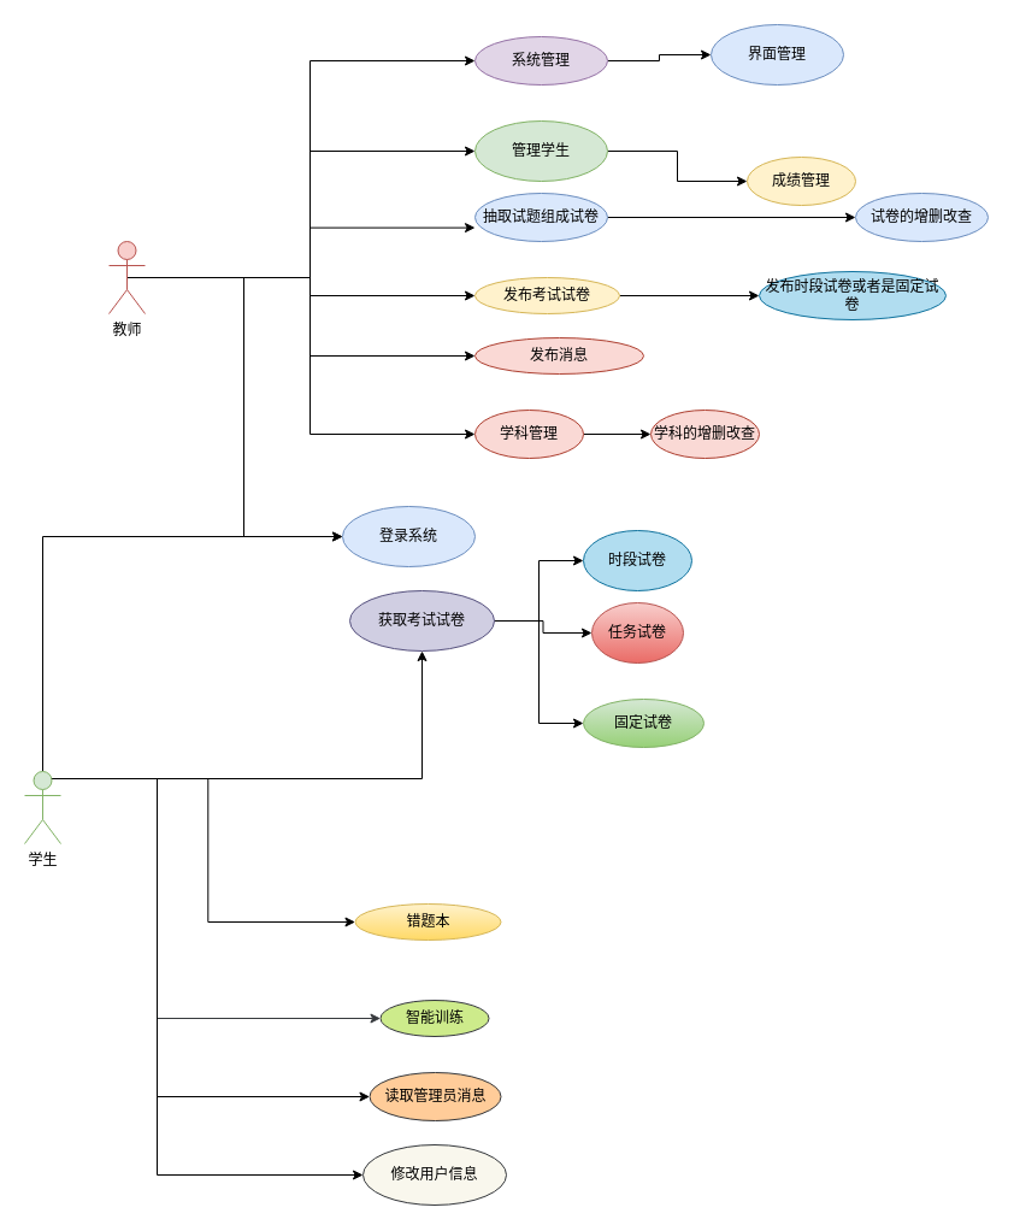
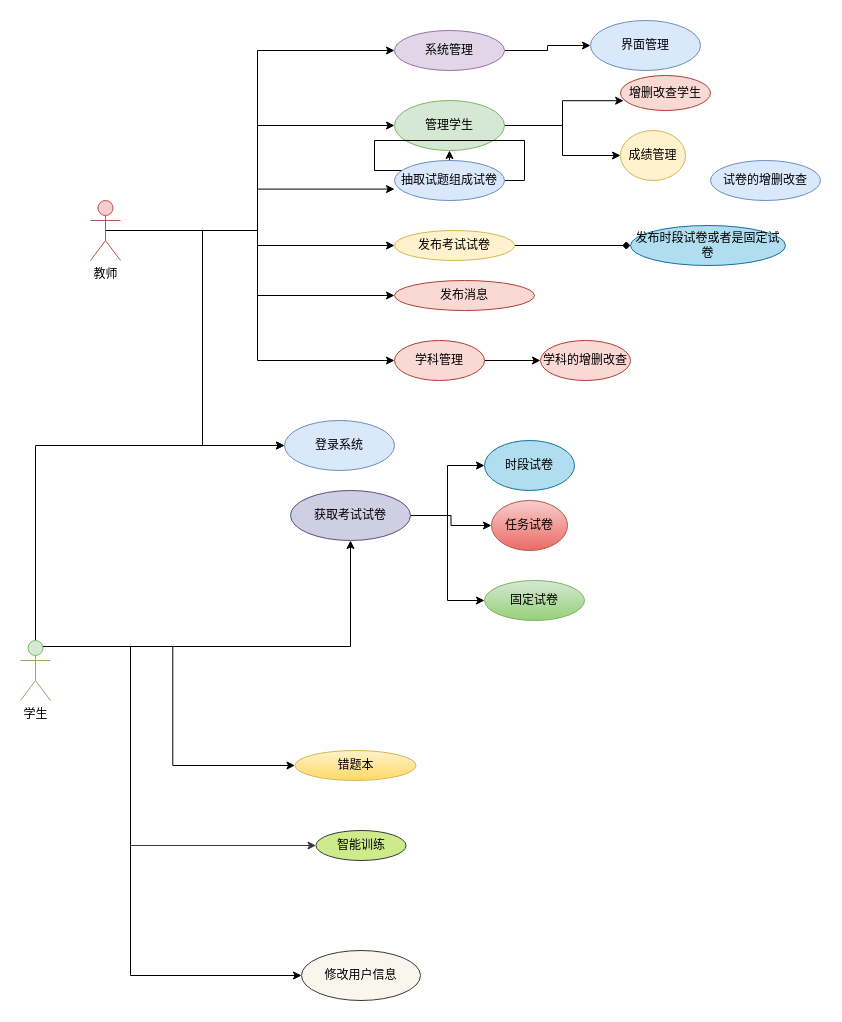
  <mxCell id="0" />
  <mxCell id="1" parent="0" />
  <mxCell id="2" style="edgeStyle=orthogonalEdgeStyle;rounded=0;orthogonalLoop=1;jettySize=auto;html=1;exitX=0.5;exitY=0.5;exitDx=0;exitDy=0;exitPerimeter=0;entryX=0;entryY=0.5;entryDx=0;entryDy=0;" edge="1" parent="1" source="9" target="17"><mxGeometry relative="1" as="geometry" /></mxCell>
  <mxCell id="3" style="edgeStyle=orthogonalEdgeStyle;rounded=0;orthogonalLoop=1;jettySize=auto;html=1;exitX=0.5;exitY=0.5;exitDx=0;exitDy=0;exitPerimeter=0;entryX=0;entryY=0.5;entryDx=0;entryDy=0;" edge="1" parent="1" source="9" target="20"><mxGeometry relative="1" as="geometry" /></mxCell>
  <mxCell id="4" style="edgeStyle=orthogonalEdgeStyle;rounded=0;orthogonalLoop=1;jettySize=auto;html=1;exitX=0.5;exitY=0.5;exitDx=0;exitDy=0;exitPerimeter=0;entryX=0;entryY=0.715;entryDx=0;entryDy=0;entryPerimeter=0;" edge="1" parent="1" source="9" target="22"><mxGeometry relative="1" as="geometry" /></mxCell>
  <mxCell id="5" style="edgeStyle=orthogonalEdgeStyle;rounded=0;orthogonalLoop=1;jettySize=auto;html=1;exitX=0.5;exitY=0.5;exitDx=0;exitDy=0;exitPerimeter=0;" edge="1" parent="1" source="9" target="24"><mxGeometry relative="1" as="geometry" /></mxCell>
  <mxCell id="6" style="edgeStyle=orthogonalEdgeStyle;rounded=0;orthogonalLoop=1;jettySize=auto;html=1;exitX=0.5;exitY=0.5;exitDx=0;exitDy=0;exitPerimeter=0;entryX=0;entryY=0.5;entryDx=0;entryDy=0;" edge="1" parent="1" source="9" target="26"><mxGeometry relative="1" as="geometry" /></mxCell>
  <mxCell id="7" style="edgeStyle=orthogonalEdgeStyle;rounded=0;orthogonalLoop=1;jettySize=auto;html=1;exitX=0.5;exitY=0.5;exitDx=0;exitDy=0;exitPerimeter=0;entryX=0;entryY=0.5;entryDx=0;entryDy=0;" edge="1" parent="1" source="9" target="31"><mxGeometry relative="1" as="geometry" /></mxCell>
  <mxCell id="8" style="edgeStyle=orthogonalEdgeStyle;rounded=0;orthogonalLoop=1;jettySize=auto;html=1;exitX=0.5;exitY=0.5;exitDx=0;exitDy=0;exitPerimeter=0;entryX=0;entryY=0.5;entryDx=0;entryDy=0;" edge="1" parent="1" source="9" target="34"><mxGeometry relative="1" as="geometry" /></mxCell>
  <mxCell id="9" value="教师" style="shape=umlActor;verticalLabelPosition=bottom;verticalAlign=top;html=1;outlineConnect=0;fillColor=#f8cecc;strokeColor=#b85450;" vertex="1" parent="1"><mxGeometry x="90" y="200" width="30" height="60" as="geometry" /></mxCell>
  <mxCell id="10" style="edgeStyle=orthogonalEdgeStyle;rounded=0;orthogonalLoop=1;jettySize=auto;html=1;exitX=0.5;exitY=0;exitDx=0;exitDy=0;exitPerimeter=0;entryX=0;entryY=0.5;entryDx=0;entryDy=0;" edge="1" parent="1" source="16" target="17"><mxGeometry relative="1" as="geometry" /></mxCell>
  <mxCell id="11" style="edgeStyle=orthogonalEdgeStyle;rounded=0;orthogonalLoop=1;jettySize=auto;html=1;exitX=0.75;exitY=0.1;exitDx=0;exitDy=0;exitPerimeter=0;" edge="1" parent="1" source="16" target="39"><mxGeometry relative="1" as="geometry" /></mxCell>
  <mxCell id="12" style="edgeStyle=orthogonalEdgeStyle;rounded=0;orthogonalLoop=1;jettySize=auto;html=1;exitX=0.25;exitY=0.1;exitDx=0;exitDy=0;exitPerimeter=0;entryX=0;entryY=0.5;entryDx=0;entryDy=0;" edge="1" parent="1" source="16" target="43"><mxGeometry relative="1" as="geometry" /></mxCell>
  <mxCell id="13" style="edgeStyle=orthogonalEdgeStyle;rounded=0;orthogonalLoop=1;jettySize=auto;html=1;exitX=0.75;exitY=0.1;exitDx=0;exitDy=0;exitPerimeter=0;fillColor=#cdeb8b;strokeColor=#36393d;" edge="1" parent="1" source="16" target="44"><mxGeometry relative="1" as="geometry"><Array as="points"><mxPoint x="130" y="646" /><mxPoint x="130" y="845" /></Array></mxGeometry></mxCell>
- <mxCell id="14" style="edgeStyle=orthogonalEdgeStyle;rounded=0;orthogonalLoop=1;jettySize=auto;html=1;exitX=0.75;exitY=0.1;exitDx=0;exitDy=0;exitPerimeter=0;entryX=0;entryY=0.5;entryDx=0;entryDy=0;" edge="1" parent="1" source="16" target="45"><mxGeometry relative="1" as="geometry"><Array as="points"><mxPoint x="130" y="646" /><mxPoint x="130" y="910" /></Array></mxGeometry></mxCell>
  <mxCell id="15" style="edgeStyle=orthogonalEdgeStyle;rounded=0;orthogonalLoop=1;jettySize=auto;html=1;exitX=0.25;exitY=0.1;exitDx=0;exitDy=0;exitPerimeter=0;entryX=0;entryY=0.5;entryDx=0;entryDy=0;" edge="1" parent="1" source="16" target="46"><mxGeometry relative="1" as="geometry"><Array as="points"><mxPoint x="130" y="646" /><mxPoint x="130" y="975" /></Array></mxGeometry></mxCell>
  <mxCell id="16" value="学生" style="shape=umlActor;verticalLabelPosition=bottom;verticalAlign=top;html=1;outlineConnect=0;fillColor=#d5e8d4;strokeColor=#82b366;" vertex="1" parent="1"><mxGeometry x="20" y="640" width="30" height="60" as="geometry" /></mxCell>
  <mxCell id="17" value="登录系统" style="ellipse;whiteSpace=wrap;html=1;fillColor=#dae8fc;strokeColor=#6c8ebf;" vertex="1" parent="1"><mxGeometry x="284" y="420" width="110" height="50" as="geometry" /></mxCell>
  <mxCell id="18" style="edgeStyle=orthogonalEdgeStyle;rounded=0;orthogonalLoop=1;jettySize=auto;html=1;exitX=1;exitY=0.5;exitDx=0;exitDy=0;" edge="1" parent="1" source="20" target="28"><mxGeometry relative="1" as="geometry" /></mxCell>
+ <mxCell id="19" style="edgeStyle=orthogonalEdgeStyle;rounded=0;orthogonalLoop=1;jettySize=auto;html=1;exitX=1;exitY=0.5;exitDx=0;exitDy=0;entryX=0.035;entryY=0.72;entryDx=0;entryDy=0;entryPerimeter=0;" edge="1" parent="1" source="20" target="29"><mxGeometry relative="1" as="geometry" /></mxCell>
  <mxCell id="20" value="管理学生" style="ellipse;whiteSpace=wrap;html=1;fillColor=#d5e8d4;strokeColor=#82b366;" vertex="1" parent="1"><mxGeometry x="394" y="100" width="110" height="50" as="geometry" /></mxCell>
- <mxCell id="21" style="edgeStyle=orthogonalEdgeStyle;rounded=0;orthogonalLoop=1;jettySize=auto;html=1;exitX=1;exitY=0.5;exitDx=0;exitDy=0;entryX=0;entryY=0.5;entryDx=0;entryDy=0;" edge="1" parent="1" source="22" target="32"><mxGeometry relative="1" as="geometry" /></mxCell>
+ <mxCell id="21" style="edgeStyle=orthogonalEdgeStyle;rounded=0;orthogonalLoop=1;jettySize=auto;html=1;exitX=1;exitY=0.5;exitDx=0;exitDy=0;" edge="1" parent="1" source="22" target="20"><mxGeometry relative="1" as="geometry" /></mxCell>
  <mxCell id="22" value="抽取试题组成试卷" style="ellipse;whiteSpace=wrap;html=1;fillColor=#dae8fc;strokeColor=#6c8ebf;" vertex="1" parent="1"><mxGeometry x="394" y="160" width="110" height="40" as="geometry" /></mxCell>
- <mxCell id="23" style="edgeStyle=orthogonalEdgeStyle;rounded=0;orthogonalLoop=1;jettySize=auto;html=1;exitX=1;exitY=0.5;exitDx=0;exitDy=0;" edge="1" parent="1" source="24" target="30"><mxGeometry relative="1" as="geometry" /></mxCell>
+ <mxCell id="23" style="edgeStyle=orthogonalEdgeStyle;rounded=0;orthogonalLoop=1;jettySize=auto;html=1;exitX=1;exitY=0.5;exitDx=0;exitDy=0;endArrow=diamond;" edge="1" parent="1" source="24" target="30"><mxGeometry relative="1" as="geometry" /></mxCell>
  <mxCell id="24" value="发布考试试卷" style="ellipse;whiteSpace=wrap;html=1;fillColor=#fff2cc;strokeColor=#d6b656;" vertex="1" parent="1"><mxGeometry x="394" y="230" width="120" height="30" as="geometry" /></mxCell>
  <mxCell id="25" style="edgeStyle=orthogonalEdgeStyle;rounded=0;orthogonalLoop=1;jettySize=auto;html=1;exitX=1;exitY=0.5;exitDx=0;exitDy=0;entryX=0;entryY=0.5;entryDx=0;entryDy=0;" edge="1" parent="1" source="26" target="27"><mxGeometry relative="1" as="geometry" /></mxCell>
  <mxCell id="26" value="系统管理" style="ellipse;whiteSpace=wrap;html=1;fillColor=#e1d5e7;strokeColor=#9673a6;" vertex="1" parent="1"><mxGeometry x="394" y="30" width="110" height="40" as="geometry" /></mxCell>
  <mxCell id="27" value="界面管理" style="ellipse;whiteSpace=wrap;html=1;fillColor=#dae8fc;strokeColor=#6c8ebf;" vertex="1" parent="1"><mxGeometry x="590" y="20" width="110" height="50" as="geometry" /></mxCell>
- <mxCell id="28" value="成绩管理" style="ellipse;whiteSpace=wrap;html=1;fillColor=#fff2cc;strokeColor=#d6b656;" vertex="1" parent="1"><mxGeometry x="620" y="130" width="90" height="40" as="geometry" /></mxCell>
+ <mxCell id="28" value="成绩管理" style="ellipse;whiteSpace=wrap;html=1;fillColor=#fff2cc;strokeColor=#d6b656;" vertex="1" parent="1"><mxGeometry x="620" y="130" width="65" height="50" as="geometry" /></mxCell>
+ <mxCell id="29" value="增删改查学生" style="ellipse;whiteSpace=wrap;html=1;fillColor=#fad9d5;strokeColor=#ae4132;" vertex="1" parent="1"><mxGeometry x="620" y="75" width="90" height="35" as="geometry" /></mxCell>
  <mxCell id="30" value="发布时段试卷或者是固定试卷" style="ellipse;whiteSpace=wrap;html=1;fillColor=#b1ddf0;strokeColor=#10739e;" vertex="1" parent="1"><mxGeometry x="630" y="225" width="155" height="40" as="geometry" /></mxCell>
  <mxCell id="31" value="发布消息" style="ellipse;whiteSpace=wrap;html=1;fillColor=#fad9d5;strokeColor=#ae4132;" vertex="1" parent="1"><mxGeometry x="394" y="280" width="140" height="30" as="geometry" /></mxCell>
  <mxCell id="32" value="试卷的增删改查" style="ellipse;whiteSpace=wrap;html=1;fillColor=#dae8fc;strokeColor=#6c8ebf;" vertex="1" parent="1"><mxGeometry x="710" y="160" width="110" height="40" as="geometry" /></mxCell>
  <mxCell id="33" style="edgeStyle=orthogonalEdgeStyle;rounded=0;orthogonalLoop=1;jettySize=auto;html=1;exitX=1;exitY=0.5;exitDx=0;exitDy=0;entryX=0;entryY=0.5;entryDx=0;entryDy=0;" edge="1" parent="1" source="34" target="35"><mxGeometry relative="1" as="geometry" /></mxCell>
  <mxCell id="34" value="学科管理" style="ellipse;whiteSpace=wrap;html=1;fillColor=#fad9d5;strokeColor=#ae4132;" vertex="1" parent="1"><mxGeometry x="394" y="340" width="90" height="40" as="geometry" /></mxCell>
  <mxCell id="35" value="学科的增删改查" style="ellipse;whiteSpace=wrap;html=1;fillColor=#fad9d5;strokeColor=#ae4132;" vertex="1" parent="1"><mxGeometry x="540" y="340" width="90" height="40" as="geometry" /></mxCell>
  <mxCell id="36" style="edgeStyle=orthogonalEdgeStyle;rounded=0;orthogonalLoop=1;jettySize=auto;html=1;exitX=1;exitY=0.5;exitDx=0;exitDy=0;entryX=0;entryY=0.5;entryDx=0;entryDy=0;" edge="1" parent="1" source="39" target="40"><mxGeometry relative="1" as="geometry"><mxPoint x="480" y="510" as="targetPoint" /></mxGeometry></mxCell>
  <mxCell id="37" style="edgeStyle=orthogonalEdgeStyle;rounded=0;orthogonalLoop=1;jettySize=auto;html=1;exitX=1;exitY=0.5;exitDx=0;exitDy=0;entryX=0;entryY=0.5;entryDx=0;entryDy=0;" edge="1" parent="1" source="39" target="41"><mxGeometry relative="1" as="geometry"><mxPoint x="460" y="600" as="targetPoint" /></mxGeometry></mxCell>
  <mxCell id="38" style="edgeStyle=orthogonalEdgeStyle;rounded=0;orthogonalLoop=1;jettySize=auto;html=1;exitX=1;exitY=0.5;exitDx=0;exitDy=0;entryX=0;entryY=0.5;entryDx=0;entryDy=0;" edge="1" parent="1" source="39" target="42"><mxGeometry relative="1" as="geometry" /></mxCell>
  <mxCell id="39" value="获取考试试卷" style="ellipse;whiteSpace=wrap;html=1;fillColor=#d0cee2;strokeColor=#56517e;" vertex="1" parent="1"><mxGeometry x="290" y="490" width="120" height="50" as="geometry" /></mxCell>
  <mxCell id="40" value="时段试卷" style="ellipse;whiteSpace=wrap;html=1;fillColor=#b1ddf0;strokeColor=#10739e;" vertex="1" parent="1"><mxGeometry x="484" y="440" width="90" height="50" as="geometry" /></mxCell>
  <mxCell id="41" value="固定试卷" style="ellipse;whiteSpace=wrap;html=1;fillColor=#d5e8d4;gradientColor=#97d077;strokeColor=#82b366;" vertex="1" parent="1"><mxGeometry x="484" y="580" width="100" height="40" as="geometry" /></mxCell>
  <mxCell id="42" value="任务试卷" style="ellipse;whiteSpace=wrap;html=1;fillColor=#f8cecc;gradientColor=#ea6b66;strokeColor=#b85450;" vertex="1" parent="1"><mxGeometry x="491" y="500" width="76" height="50" as="geometry" /></mxCell>
  <mxCell id="43" value="错题本" style="ellipse;whiteSpace=wrap;html=1;fillColor=#fff2cc;gradientColor=#ffd966;strokeColor=#d6b656;" vertex="1" parent="1"><mxGeometry x="294.5" y="750" width="121" height="30" as="geometry" /></mxCell>
  <mxCell id="44" value="智能训练" style="ellipse;whiteSpace=wrap;html=1;fillColor=#cdeb8b;strokeColor=#36393d;" vertex="1" parent="1"><mxGeometry x="315.5" y="830" width="90" height="30" as="geometry" /></mxCell>
- <mxCell id="45" value="读取管理员消息" style="ellipse;whiteSpace=wrap;html=1;fillColor=#ffcc99;strokeColor=#36393d;" vertex="1" parent="1"><mxGeometry x="306.5" y="890" width="109" height="40" as="geometry" /></mxCell>
  <mxCell id="46" value="修改用户信息" style="ellipse;whiteSpace=wrap;html=1;fillColor=#f9f7ed;strokeColor=#36393d;" vertex="1" parent="1"><mxGeometry x="301" y="950" width="119" height="50" as="geometry" /></mxCell>
